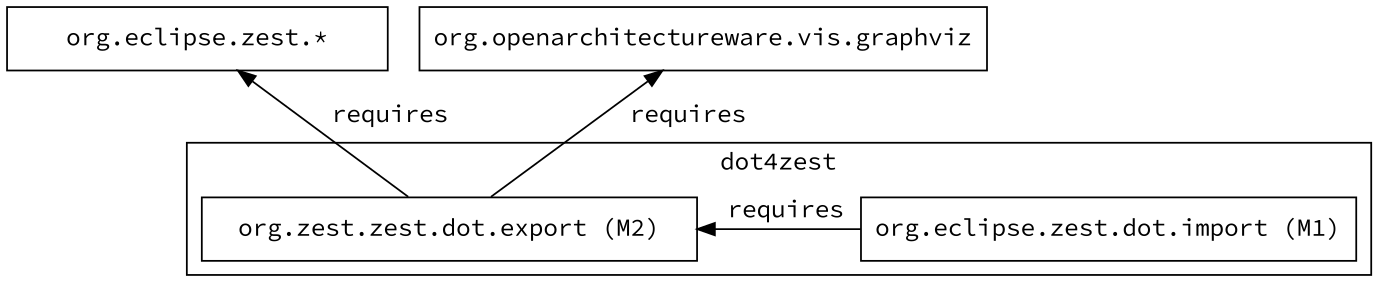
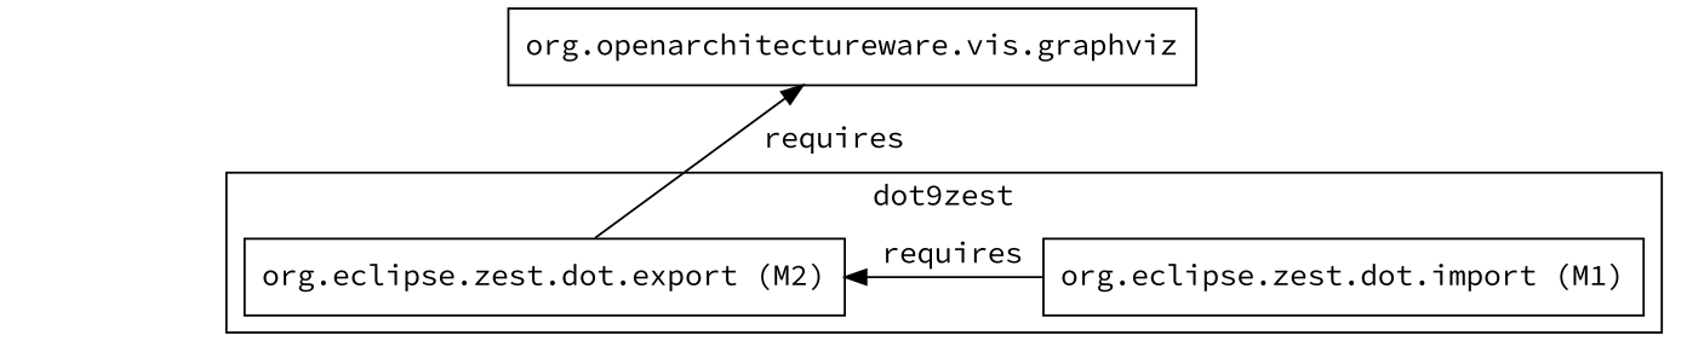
  digraph {
    fontname="Source Code Pro"
    rankdir=TD
    node [fontname="Source Code Pro" shape=box]
    edge [dir=back fontname="Source Code Pro"]
    n1 [label="org.eclipse.zest.dot.import (M1)" width=3]
-   n2 [label="org.zest.zest.dot.export (M2)" width=3]
-   n3 [label="org.eclipse.zest.*" width=3]
+   n2 [label="org.eclipse.zest.dot.export (M2)" width=3]
    n4 [label="org.openarchitectureware.vis.graphviz" width=3]
    subgraph cluster_1 {
-     label=dot4zest
+     label=dot9zest
      n1
      n2
    }
    n2 -> n1 [constraint=false label=" requires"]
-   n3 -> n2 [label=" requires"]
    n4 -> n2 [label=" requires"]
  }
